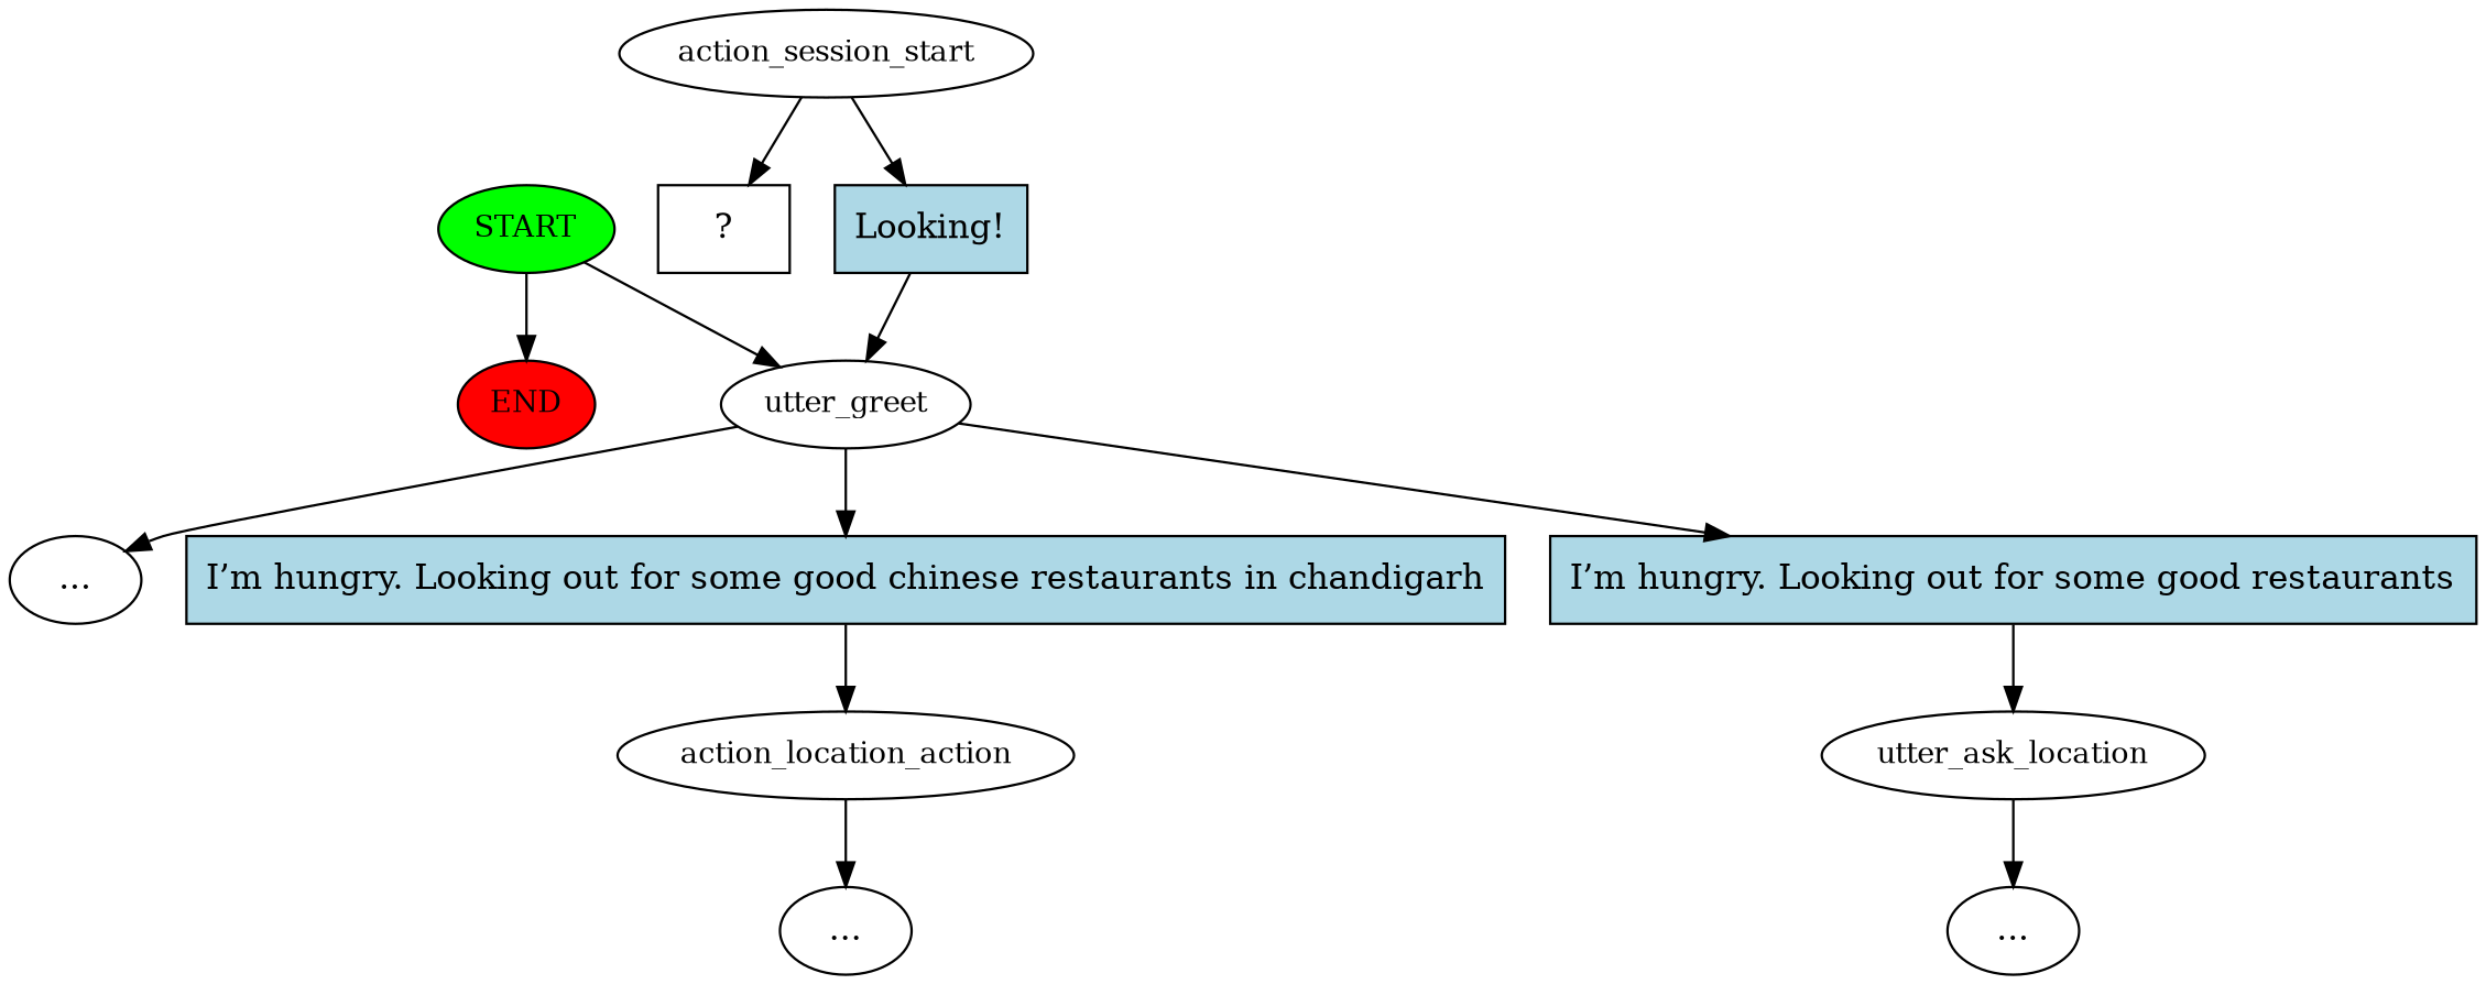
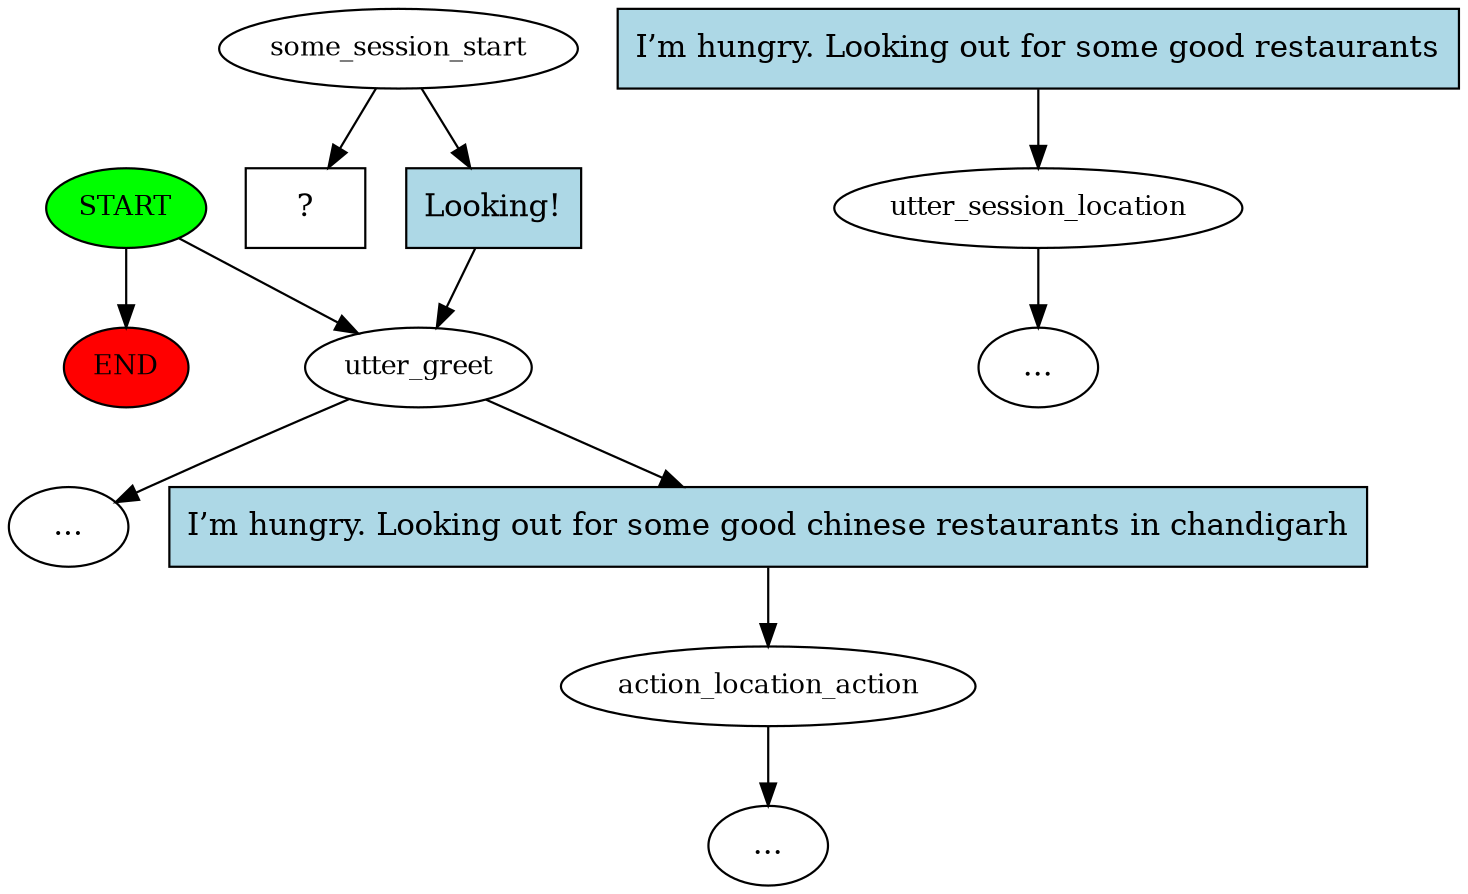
  digraph {
    n1 [fillcolor=green fontsize=12 label=START style=filled]
    n2 [fillcolor=red fontsize=12 label=END style=filled]
    n3 [fontsize=12 label=utter_greet]
-   n4 [fontsize=12 label=action_session_start]
+   n4 [fontsize=12 label=some_session_start]
    n5 [label="  ?  " shape=rect]
    n6 [fillcolor=lightblue label="Looking!" shape=rect style=filled]
    n7 [label="..."]
    n8 [fillcolor=lightblue label="I’m hungry. Looking out for some good chinese restaurants in chandigarh" shape=rect style=filled]
    n9 [fillcolor=lightblue label="I’m hungry. Looking out for some good restaurants" shape=rect style=filled]
    n10 [fontsize=12 label=action_location_action]
-   n11 [fontsize=12 label=utter_ask_location]
+   n11 [fontsize=12 label=utter_session_location]
    n12 [label="..."]
    n13 [label="..."]
    n1 -> n2
    n1 -> n3
    n3 -> n7
    n3 -> n8
-   n3 -> n9
    n4 -> n5
    n4 -> n6
    n6 -> n3
    n8 -> n10
    n9 -> n11
    n10 -> n12
    n11 -> n13
  }
